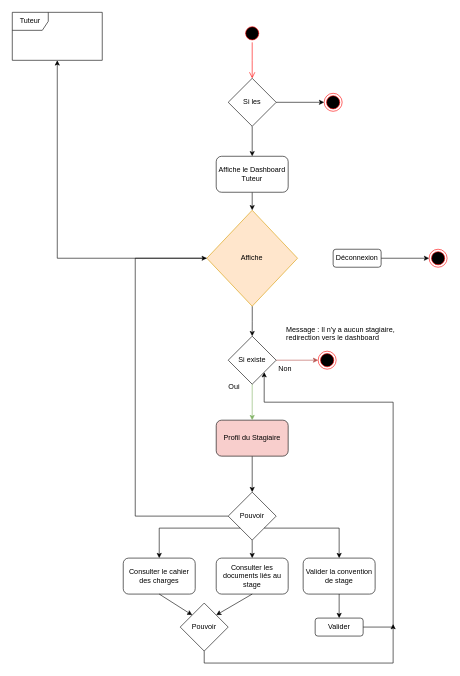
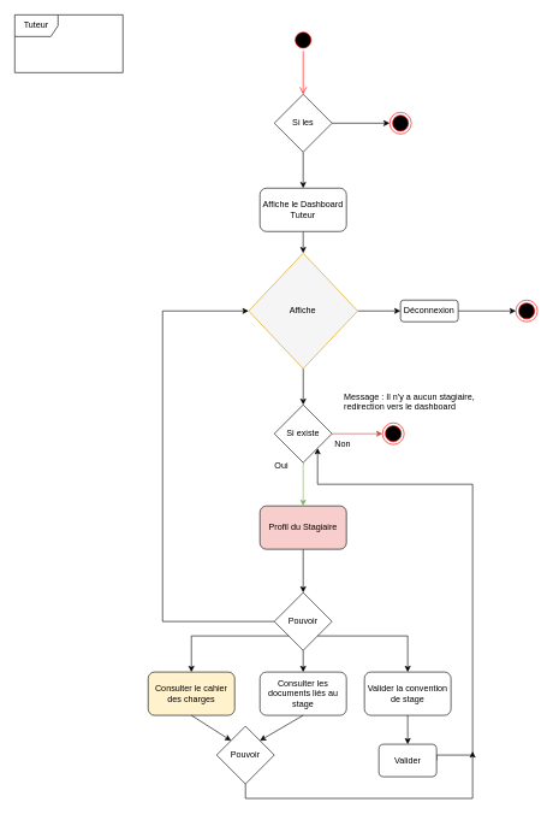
  <mxCell id="0" />
  <mxCell id="1" parent="0" />
  <mxCell id="2" value="Tuteur" style="shape=umlFrame;whiteSpace=wrap;html=1;" parent="1" vertex="1"><mxGeometry x="20" y="20" width="150" height="80" as="geometry" /></mxCell>
  <mxCell id="3" value="" style="ellipse;html=1;shape=startState;fillColor=#000000;strokeColor=#ff0000;" parent="1" vertex="1"><mxGeometry x="405" y="40" width="30" height="30" as="geometry" /></mxCell>
  <mxCell id="4" value="" style="edgeStyle=orthogonalEdgeStyle;html=1;verticalAlign=bottom;endArrow=open;endSize=8;strokeColor=#ff0000;rounded=0;" parent="1" source="3" edge="1"><mxGeometry relative="1" as="geometry"><mxPoint x="420" y="130" as="targetPoint" /></mxGeometry></mxCell>
  <mxCell id="5" value="" style="ellipse;html=1;shape=endState;fillColor=#000000;strokeColor=#ff0000;" parent="1" vertex="1"><mxGeometry x="540" y="155" width="30" height="30" as="geometry" /></mxCell>
  <mxCell id="6" style="edgeStyle=orthogonalEdgeStyle;rounded=0;orthogonalLoop=1;jettySize=auto;html=1;exitX=1;exitY=0.5;exitDx=0;exitDy=0;" parent="1" source="8" target="5" edge="1"><mxGeometry relative="1" as="geometry" /></mxCell>
  <mxCell id="7" style="edgeStyle=orthogonalEdgeStyle;rounded=0;orthogonalLoop=1;jettySize=auto;html=1;exitX=0.5;exitY=1;exitDx=0;exitDy=0;entryX=0.5;entryY=0;entryDx=0;entryDy=0;" parent="1" source="8" target="10" edge="1"><mxGeometry relative="1" as="geometry" /></mxCell>
  <mxCell id="8" value="Si les" style="rhombus;whiteSpace=wrap;html=1;" parent="1" vertex="1"><mxGeometry x="380" y="130" width="80" height="80" as="geometry" /></mxCell>
  <mxCell id="9" style="edgeStyle=orthogonalEdgeStyle;rounded=0;orthogonalLoop=1;jettySize=auto;html=1;exitX=0.5;exitY=1;exitDx=0;exitDy=0;entryX=0.5;entryY=0;entryDx=0;entryDy=0;" parent="1" source="10" target="13" edge="1"><mxGeometry relative="1" as="geometry" /></mxCell>
  <mxCell id="10" value="Affiche le Dashboard Tuteur" style="rounded=1;whiteSpace=wrap;html=1;" parent="1" vertex="1"><mxGeometry x="360" y="260" width="120" height="60" as="geometry" /></mxCell>
- <mxCell id="11" style="edgeStyle=orthogonalEdgeStyle;rounded=0;orthogonalLoop=1;jettySize=auto;html=1;" parent="1" source="13" target="2" edge="1"><mxGeometry relative="1" as="geometry" /></mxCell>
+ <mxCell id="11" style="edgeStyle=orthogonalEdgeStyle;rounded=0;orthogonalLoop=1;jettySize=auto;html=1;entryX=0;entryY=0.5;entryDx=0;entryDy=0;" parent="1" source="13" target="33" edge="1"><mxGeometry relative="1" as="geometry" /></mxCell>
  <mxCell id="12" style="edgeStyle=orthogonalEdgeStyle;rounded=0;orthogonalLoop=1;jettySize=auto;html=1;strokeWidth=1;" edge="1" parent="1" source="13" target="36"><mxGeometry relative="1" as="geometry" /></mxCell>
- <mxCell id="13" value="Affiche" style="rhombus;whiteSpace=wrap;html=1;fillColor=#ffe6cc;strokeColor=#d79b00;" parent="1" vertex="1"><mxGeometry x="344.38" y="350" width="151.25" height="160" as="geometry" /></mxCell>
+ <mxCell id="13" value="Affiche" style="rhombus;whiteSpace=wrap;html=1;fillColor=#f5f5f5;strokeColor=#d79b00;" parent="1" vertex="1"><mxGeometry x="344.38" y="350" width="151.25" height="160" as="geometry" /></mxCell>
  <mxCell id="14" style="edgeStyle=orthogonalEdgeStyle;rounded=0;orthogonalLoop=1;jettySize=auto;html=1;exitX=0.5;exitY=1;exitDx=0;exitDy=0;" parent="1" source="15" target="17" edge="1"><mxGeometry relative="1" as="geometry" /></mxCell>
  <mxCell id="15" value="Profil du Stagiaire" style="rounded=1;whiteSpace=wrap;html=1;fillColor=#f8cecc;" parent="1" vertex="1"><mxGeometry x="360" y="700" width="120" height="60" as="geometry" /></mxCell>
  <mxCell id="16" style="edgeStyle=orthogonalEdgeStyle;rounded=0;orthogonalLoop=1;jettySize=auto;html=1;exitX=0;exitY=0.5;exitDx=0;exitDy=0;entryX=0;entryY=0.5;entryDx=0;entryDy=0;" parent="1" source="17" target="13" edge="1"><mxGeometry relative="1" as="geometry"><mxPoint x="355" y="290" as="targetPoint" /><Array as="points"><mxPoint x="225" y="860" /><mxPoint x="225" y="430" /></Array></mxGeometry></mxCell>
  <mxCell id="17" value="Pouvoir" style="rhombus;whiteSpace=wrap;html=1;" parent="1" vertex="1"><mxGeometry x="380" y="820" width="80" height="80" as="geometry" /></mxCell>
  <mxCell id="18" style="edgeStyle=orthogonalEdgeStyle;rounded=0;orthogonalLoop=1;jettySize=auto;html=1;entryX=0.5;entryY=0;entryDx=0;entryDy=0;" parent="1" source="19" target="23" edge="1"><mxGeometry relative="1" as="geometry" /></mxCell>
  <mxCell id="19" value="Valider la convention de stage" style="rounded=1;whiteSpace=wrap;html=1;" parent="1" vertex="1"><mxGeometry x="505" y="930" width="120" height="60" as="geometry" /></mxCell>
- <mxCell id="20" value="Consulter le cahier des charges" style="rounded=1;whiteSpace=wrap;html=1;" parent="1" vertex="1"><mxGeometry x="205" y="930" width="120" height="60" as="geometry" /></mxCell>
+ <mxCell id="20" value="Consulter le cahier des charges" style="rounded=1;whiteSpace=wrap;html=1;fillColor=#fff2cc;" parent="1" vertex="1"><mxGeometry x="205" y="930" width="120" height="60" as="geometry" /></mxCell>
  <mxCell id="21" value="Consulter les documents liés au stage" style="rounded=1;whiteSpace=wrap;html=1;" parent="1" vertex="1"><mxGeometry x="360" y="930" width="120" height="60" as="geometry" /></mxCell>
  <mxCell id="22" style="edgeStyle=orthogonalEdgeStyle;rounded=0;orthogonalLoop=1;jettySize=auto;html=1;exitX=1;exitY=0.5;exitDx=0;exitDy=0;entryX=1;entryY=1;entryDx=0;entryDy=0;strokeWidth=1;" edge="1" parent="1" source="23" target="36"><mxGeometry relative="1" as="geometry"><Array as="points"><mxPoint x="655" y="1045" /><mxPoint x="655" y="670" /><mxPoint x="440" y="670" /></Array></mxGeometry></mxCell>
- <mxCell id="23" value="Valider" style="rounded=1;whiteSpace=wrap;html=1;" parent="1" vertex="1"><mxGeometry x="525" y="1030" width="80" height="30" as="geometry" /></mxCell>
+ <mxCell id="23" value="Valider" style="rounded=1;whiteSpace=wrap;html=1;" parent="1" vertex="1"><mxGeometry x="525" y="1030" width="80" height="45" as="geometry" /></mxCell>
  <mxCell id="24" style="edgeStyle=orthogonalEdgeStyle;rounded=0;orthogonalLoop=1;jettySize=auto;html=1;exitX=0.5;exitY=1;exitDx=0;exitDy=0;" parent="1" source="25" edge="1"><mxGeometry relative="1" as="geometry"><mxPoint x="655" y="1040" as="targetPoint" /><Array as="points"><mxPoint x="340" y="1105" /><mxPoint x="655" y="1105" /></Array></mxGeometry></mxCell>
  <mxCell id="25" value="Pouvoir" style="rhombus;whiteSpace=wrap;html=1;" parent="1" vertex="1"><mxGeometry x="300" y="1005" width="80" height="80" as="geometry" /></mxCell>
  <mxCell id="26" value="" style="endArrow=classic;html=1;rounded=0;exitX=1;exitY=1;exitDx=0;exitDy=0;entryX=0.5;entryY=0;entryDx=0;entryDy=0;" parent="1" source="17" target="19" edge="1"><mxGeometry width="50" height="50" relative="1" as="geometry"><mxPoint x="485" y="870" as="sourcePoint" /><mxPoint x="535" y="820" as="targetPoint" /><Array as="points"><mxPoint x="565" y="880" /></Array></mxGeometry></mxCell>
  <mxCell id="27" value="" style="endArrow=classic;html=1;rounded=0;exitX=0.5;exitY=1;exitDx=0;exitDy=0;entryX=0.5;entryY=0;entryDx=0;entryDy=0;" parent="1" source="17" target="21" edge="1"><mxGeometry width="50" height="50" relative="1" as="geometry"><mxPoint x="485" y="870" as="sourcePoint" /><mxPoint x="535" y="820" as="targetPoint" /></mxGeometry></mxCell>
  <mxCell id="28" value="" style="endArrow=classic;html=1;rounded=0;exitX=0;exitY=1;exitDx=0;exitDy=0;entryX=0.5;entryY=0;entryDx=0;entryDy=0;" parent="1" source="17" target="20" edge="1"><mxGeometry width="50" height="50" relative="1" as="geometry"><mxPoint x="485" y="870" as="sourcePoint" /><mxPoint x="535" y="820" as="targetPoint" /><Array as="points"><mxPoint x="265" y="880" /></Array></mxGeometry></mxCell>
  <mxCell id="29" value="" style="endArrow=classic;html=1;rounded=0;exitX=0.5;exitY=1;exitDx=0;exitDy=0;entryX=1;entryY=0;entryDx=0;entryDy=0;" parent="1" source="21" target="25" edge="1"><mxGeometry width="50" height="50" relative="1" as="geometry"><mxPoint x="415" y="1000" as="sourcePoint" /><mxPoint x="535" y="820" as="targetPoint" /></mxGeometry></mxCell>
  <mxCell id="30" value="" style="endArrow=classic;html=1;rounded=0;exitX=0.5;exitY=1;exitDx=0;exitDy=0;entryX=0;entryY=0;entryDx=0;entryDy=0;" parent="1" source="20" target="25" edge="1"><mxGeometry width="50" height="50" relative="1" as="geometry"><mxPoint x="485" y="870" as="sourcePoint" /><mxPoint x="535" y="820" as="targetPoint" /></mxGeometry></mxCell>
  <mxCell id="31" value="" style="ellipse;html=1;shape=endState;fillColor=#000000;strokeColor=#ff0000;" parent="1" vertex="1"><mxGeometry x="715" y="415" width="30" height="30" as="geometry" /></mxCell>
  <mxCell id="32" style="edgeStyle=orthogonalEdgeStyle;rounded=0;orthogonalLoop=1;jettySize=auto;html=1;exitX=1;exitY=0.5;exitDx=0;exitDy=0;entryX=0;entryY=0.5;entryDx=0;entryDy=0;" parent="1" source="33" target="31" edge="1"><mxGeometry relative="1" as="geometry" /></mxCell>
  <mxCell id="33" value="Déconnexion" style="rounded=1;whiteSpace=wrap;html=1;" parent="1" vertex="1"><mxGeometry x="555" y="415" width="80" height="30" as="geometry" /></mxCell>
  <mxCell id="34" style="edgeStyle=orthogonalEdgeStyle;rounded=0;orthogonalLoop=1;jettySize=auto;html=1;entryX=0;entryY=0.5;entryDx=0;entryDy=0;strokeWidth=1;fillColor=#f8cecc;strokeColor=#b85450;" edge="1" parent="1" source="36" target="37"><mxGeometry relative="1" as="geometry" /></mxCell>
  <mxCell id="35" style="edgeStyle=orthogonalEdgeStyle;rounded=0;orthogonalLoop=1;jettySize=auto;html=1;exitX=0.5;exitY=1;exitDx=0;exitDy=0;entryX=0.5;entryY=0;entryDx=0;entryDy=0;strokeWidth=1;fillColor=#d5e8d4;strokeColor=#82b366;" edge="1" parent="1" source="36" target="15"><mxGeometry relative="1" as="geometry" /></mxCell>
  <mxCell id="36" value="Si existe" style="rhombus;whiteSpace=wrap;html=1;" vertex="1" parent="1"><mxGeometry x="380.01" y="560" width="80" height="80" as="geometry" /></mxCell>
  <mxCell id="37" value="" style="ellipse;html=1;shape=endState;fillColor=#000000;strokeColor=#ff0000;" vertex="1" parent="1"><mxGeometry x="530" y="585" width="30" height="30" as="geometry" /></mxCell>
  <mxCell id="38" value="&lt;span style=&quot;color: rgb(0, 0, 0); font-family: Helvetica; font-size: 12px; font-style: normal; font-variant-ligatures: normal; font-variant-caps: normal; font-weight: 400; letter-spacing: normal; orphans: 2; text-align: center; text-indent: 0px; text-transform: none; widows: 2; word-spacing: 0px; -webkit-text-stroke-width: 0px; text-decoration-thickness: initial; text-decoration-style: initial; text-decoration-color: initial; float: none; display: inline !important;&quot;&gt;Message : Il n'y a aucun stagiaire,&lt;/span&gt;&lt;br style=&quot;color: rgb(0, 0, 0); font-family: Helvetica; font-size: 12px; font-style: normal; font-variant-ligatures: normal; font-variant-caps: normal; font-weight: 400; letter-spacing: normal; orphans: 2; text-align: center; text-indent: 0px; text-transform: none; widows: 2; word-spacing: 0px; -webkit-text-stroke-width: 0px; text-decoration-thickness: initial; text-decoration-style: initial; text-decoration-color: initial;&quot;&gt;&lt;span style=&quot;color: rgb(0, 0, 0); font-family: Helvetica; font-size: 12px; font-style: normal; font-variant-ligatures: normal; font-variant-caps: normal; font-weight: 400; letter-spacing: normal; orphans: 2; text-align: center; text-indent: 0px; text-transform: none; widows: 2; word-spacing: 0px; -webkit-text-stroke-width: 0px; text-decoration-thickness: initial; text-decoration-style: initial; text-decoration-color: initial; float: none; display: inline !important;&quot;&gt;redirection vers le dashboard&lt;/span&gt;" style="text;whiteSpace=wrap;html=1;" vertex="1" parent="1"><mxGeometry x="475" y="535" width="220" height="50" as="geometry" /></mxCell>
  <mxCell id="39" value="Oui" style="text;html=1;strokeColor=none;fillColor=none;align=center;verticalAlign=middle;whiteSpace=wrap;rounded=0;labelBackgroundColor=none;" vertex="1" parent="1"><mxGeometry x="360" y="630" width="60" height="30" as="geometry" /></mxCell>
  <mxCell id="40" value="Non" style="text;html=1;strokeColor=none;fillColor=none;align=center;verticalAlign=middle;whiteSpace=wrap;rounded=0;labelBackgroundColor=none;" vertex="1" parent="1"><mxGeometry x="445" y="600" width="60" height="30" as="geometry" /></mxCell>
